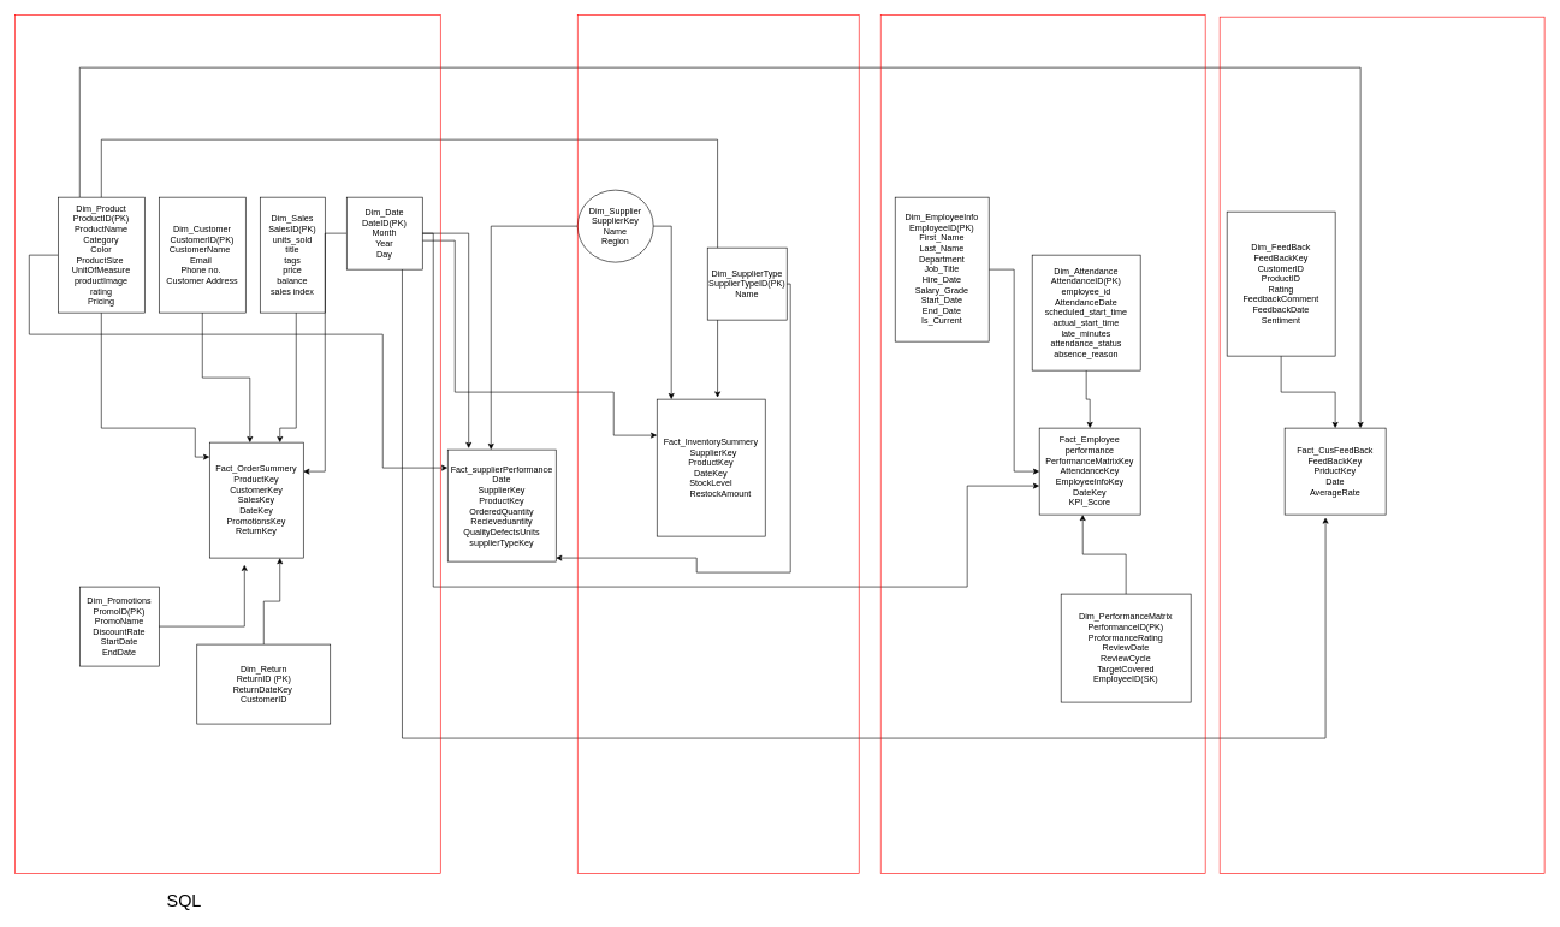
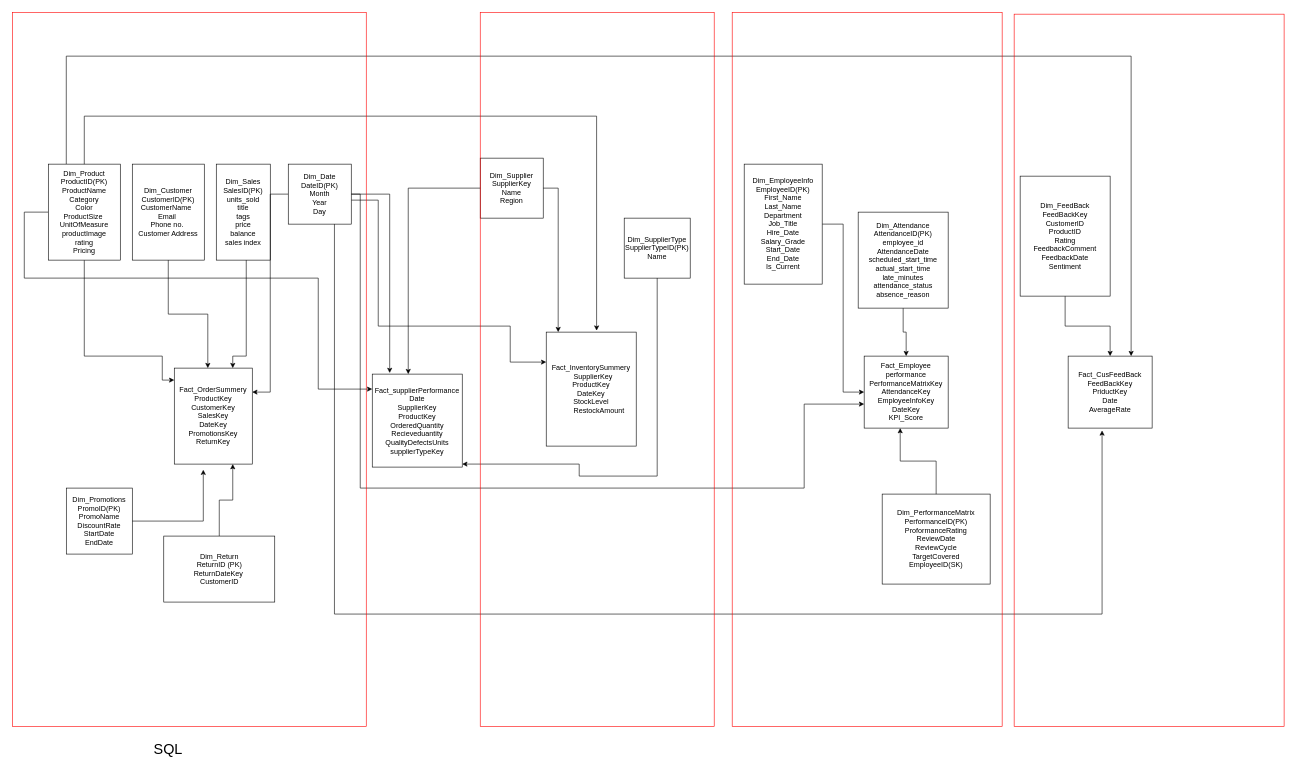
  <mxCell id="0" />
  <mxCell id="1" parent="0" />
  <mxCell id="2" value="" style="edgeStyle=orthogonalEdgeStyle;rounded=0;orthogonalLoop=1;jettySize=auto;html=1;" parent="1" source="3" target="8" edge="1"><mxGeometry relative="1" as="geometry" /></mxCell>
  <mxCell id="3" value="Dim_Attendance&lt;div&gt;AttendanceID(PK)&lt;/div&gt;&lt;div&gt;employee_id&lt;/div&gt;&lt;div&gt;AttendanceDate&lt;/div&gt;&lt;div&gt;scheduled_start_time&lt;/div&gt;&lt;div&gt;actual_start_time&lt;/div&gt;&lt;div&gt;late_minutes&lt;/div&gt;&lt;div&gt;attendance_status&lt;/div&gt;&lt;div&gt;absence_reason&lt;/div&gt;" style="whiteSpace=wrap;html=1;align=center;" parent="1" vertex="1"><mxGeometry x="1430" y="353" width="150" height="160" as="geometry" /></mxCell>
  <mxCell id="4" style="edgeStyle=orthogonalEdgeStyle;rounded=0;orthogonalLoop=1;jettySize=auto;html=1;entryX=0;entryY=0.5;entryDx=0;entryDy=0;" parent="1" source="5" target="8" edge="1"><mxGeometry relative="1" as="geometry" /></mxCell>
  <mxCell id="5" value="Dim_EmployeeInfo&lt;div&gt;&lt;div&gt;EmployeeID(PK)&lt;/div&gt;&lt;div&gt;First_Name&lt;/div&gt;&lt;div&gt;Last_Name&lt;/div&gt;&lt;div&gt;Department&lt;/div&gt;&lt;div&gt;Job_Title&lt;/div&gt;&lt;div&gt;Hire_Date&lt;/div&gt;&lt;div&gt;Salary_Grade&lt;/div&gt;&lt;div&gt;Start_Date&lt;/div&gt;&lt;div&gt;End_Date&lt;/div&gt;&lt;div&gt;Is_Current&lt;/div&gt;&lt;/div&gt;" style="whiteSpace=wrap;html=1;align=center;" parent="1" vertex="1"><mxGeometry x="1240" y="273" width="130" height="200" as="geometry" /></mxCell>
  <mxCell id="6" value="Fact_OrderSummery&lt;div&gt;ProductKey&lt;/div&gt;&lt;div&gt;CustomerKey&lt;/div&gt;&lt;div&gt;SalesKey&lt;/div&gt;&lt;div&gt;DateKey&lt;/div&gt;&lt;div&gt;PromotionsKey&lt;/div&gt;&lt;div&gt;ReturnKey&lt;/div&gt;" style="whiteSpace=wrap;html=1;align=center;" parent="1" vertex="1"><mxGeometry x="290" y="613" width="130" height="160" as="geometry" /></mxCell>
  <mxCell id="7" value="Fact_InventorySummery&lt;div&gt;&lt;div&gt;&amp;nbsp; SupplierKey&lt;/div&gt;&lt;div&gt;&lt;span style=&quot;white-space: normal;&quot;&gt;ProductKey&lt;/span&gt;&lt;/div&gt;&lt;div&gt;&lt;span style=&quot;white-space: normal;&quot;&gt;DateKey&lt;/span&gt;&lt;/div&gt;&lt;div&gt;&lt;span style=&quot;white-space: normal;&quot;&gt;StockLevel&lt;/span&gt;&lt;/div&gt;&lt;div&gt;&lt;span style=&quot;white-space: normal;&quot;&gt;&lt;span style=&quot;white-space:pre&quot;&gt;&#09;&lt;/span&gt;RestockAmount&lt;/span&gt;&lt;/div&gt;&lt;/div&gt;" style="whiteSpace=wrap;html=1;align=center;" parent="1" vertex="1"><mxGeometry x="910" y="553" width="150" height="190" as="geometry" /></mxCell>
  <mxCell id="8" value="Fact_Employee performance&lt;div&gt;PerformanceMatrixKey&lt;/div&gt;&lt;div&gt;AttendanceKey&lt;/div&gt;&lt;div&gt;EmployeeInfoKey&lt;/div&gt;&lt;div&gt;DateKey&lt;/div&gt;&lt;div&gt;KPI_Score&lt;/div&gt;" style="whiteSpace=wrap;html=1;align=center;" parent="1" vertex="1"><mxGeometry x="1440" y="593" width="140" height="120" as="geometry" /></mxCell>
  <mxCell id="9" style="edgeStyle=orthogonalEdgeStyle;rounded=0;orthogonalLoop=1;jettySize=auto;html=1;exitX=0.5;exitY=1;exitDx=0;exitDy=0;" parent="1" source="12" target="6" edge="1"><mxGeometry relative="1" as="geometry"><Array as="points"><mxPoint y="593" x="140" /><mxPoint x="270" y="593" /><mxPoint x="270" y="633" /></Array></mxGeometry></mxCell>
  <mxCell id="10" style="edgeStyle=orthogonalEdgeStyle;rounded=0;orthogonalLoop=1;jettySize=auto;html=1;" parent="1" source="12" target="21" edge="1"><mxGeometry relative="1" as="geometry"><Array as="points"><mxPoint x="40" y="353" /><mxPoint x="40" y="463" /><mxPoint x="530" y="463" /><mxPoint x="530" y="648" /></Array></mxGeometry></mxCell>
  <mxCell id="11" style="edgeStyle=orthogonalEdgeStyle;rounded=0;orthogonalLoop=1;jettySize=auto;html=1;entryX=0.75;entryY=0;entryDx=0;entryDy=0;" parent="1" source="12" target="33" edge="1"><mxGeometry relative="1" as="geometry"><mxPoint x="-120" y="683" as="targetPoint" /><Array as="points"><mxPoint x="110" y="93" /><mxPoint x="1885" y="93" /></Array></mxGeometry></mxCell>
  <mxCell id="12" value="&lt;div&gt;&lt;div&gt;Dim_Product&lt;/div&gt;&lt;div&gt;ProductID(PK)&lt;/div&gt;&lt;div&gt;ProductName&lt;/div&gt;&lt;div&gt;Category&lt;/div&gt;&lt;div&gt;Color&lt;/div&gt;&lt;div&gt;ProductSize&amp;nbsp;&lt;/div&gt;&lt;div&gt;UnitOfMeasure&lt;/div&gt;&lt;/div&gt;&lt;div&gt;productImage&lt;/div&gt;&lt;div&gt;rating&lt;/div&gt;&lt;div&gt;Pricing&lt;/div&gt;" style="whiteSpace=wrap;html=1;align=center;" parent="1" vertex="1"><mxGeometry x="80" y="273" width="120" height="160" as="geometry" /></mxCell>
  <mxCell id="13" value="&lt;div&gt;&lt;div&gt;Dim_Customer&lt;/div&gt;&lt;div&gt;CustomerID(PK)&lt;/div&gt;&lt;div&gt;CustomerName&amp;nbsp;&amp;nbsp;&lt;/div&gt;&lt;div&gt;Email&amp;nbsp;&lt;/div&gt;&lt;div&gt;Phone no.&amp;nbsp;&lt;/div&gt;&lt;div&gt;Customer Address&lt;/div&gt;&lt;/div&gt;" style="whiteSpace=wrap;html=1;align=center;" parent="1" vertex="1"><mxGeometry x="220" y="273" width="120" height="160" as="geometry" /></mxCell>
  <mxCell id="14" style="edgeStyle=orthogonalEdgeStyle;rounded=0;orthogonalLoop=1;jettySize=auto;html=1;entryX=0.43;entryY=0;entryDx=0;entryDy=0;entryPerimeter=0;" parent="1" source="13" target="6" edge="1"><mxGeometry relative="1" as="geometry" /></mxCell>
  <mxCell id="15" value="Dim_Sales&lt;div&gt;SalesID(PK)&lt;br&gt;&lt;div&gt;units_sold&lt;/div&gt;&lt;div&gt;title&lt;/div&gt;&lt;div&gt;tags&lt;/div&gt;&lt;div&gt;price&lt;/div&gt;&lt;div&gt;balance&lt;/div&gt;&lt;div&gt;sales index&lt;/div&gt;&lt;/div&gt;" style="whiteSpace=wrap;html=1;align=center;" parent="1" vertex="1"><mxGeometry x="360" y="273" width="90" height="160" as="geometry" /></mxCell>
  <mxCell id="16" style="edgeStyle=orthogonalEdgeStyle;rounded=0;orthogonalLoop=1;jettySize=auto;html=1;entryX=0.75;entryY=0;entryDx=0;entryDy=0;" parent="1" source="15" target="6" edge="1"><mxGeometry relative="1" as="geometry"><mxPoint x="420" y="593" as="targetPoint" /><Array as="points"><mxPoint x="410" y="593" /><mxPoint x="387" y="593" /></Array></mxGeometry></mxCell>
  <mxCell id="17" value="Dim_Promotions&lt;div&gt;&lt;div&gt;PromoID(PK)&lt;/div&gt;&lt;div&gt;PromoName&lt;/div&gt;&lt;div&gt;DiscountRate&lt;/div&gt;&lt;div&gt;StartDate&lt;/div&gt;&lt;div&gt;EndDate&lt;/div&gt;&lt;/div&gt;" style="whiteSpace=wrap;html=1;align=center;" parent="1" vertex="1"><mxGeometry x="110" y="813" width="110" height="110" as="geometry" /></mxCell>
  <mxCell id="18" style="edgeStyle=orthogonalEdgeStyle;rounded=0;orthogonalLoop=1;jettySize=auto;html=1;entryX=0.372;entryY=1.059;entryDx=0;entryDy=0;entryPerimeter=0;" parent="1" source="17" target="6" edge="1"><mxGeometry relative="1" as="geometry" /></mxCell>
  <mxCell id="19" style="edgeStyle=orthogonalEdgeStyle;rounded=0;orthogonalLoop=1;jettySize=auto;html=1;entryX=0.75;entryY=1;entryDx=0;entryDy=0;" parent="1" source="20" target="6" edge="1"><mxGeometry relative="1" as="geometry" /></mxCell>
  <mxCell id="20" value="&lt;div&gt;Dim_Return&lt;/div&gt;&lt;div&gt;ReturnID (PK)&lt;/div&gt;&lt;div&gt;&lt;span style=&quot;background-color: transparent; color: light-dark(rgb(0, 0, 0), rgb(255, 255, 255));&quot;&gt;ReturnDateKey&amp;nbsp;&lt;/span&gt;&lt;/div&gt;&lt;div&gt;CustomerID&lt;/div&gt;" style="whiteSpace=wrap;html=1;align=center;" parent="1" vertex="1"><mxGeometry x="272.5" y="893" width="185" height="110" as="geometry" /></mxCell>
  <mxCell id="21" value="Fact_supplierPerformance&lt;div&gt;Date&lt;/div&gt;&lt;div&gt;SupplierKey&lt;/div&gt;&lt;div&gt;ProductKey&lt;/div&gt;&lt;div&gt;OrderedQuantity&lt;/div&gt;&lt;div&gt;Recieveduantity&lt;/div&gt;&lt;div&gt;QualityDefectsUnits&lt;/div&gt;&lt;div&gt;supplierTypeKey&lt;/div&gt;" style="whiteSpace=wrap;html=1;align=center;" parent="1" vertex="1"><mxGeometry x="620" y="623" width="150" height="155" as="geometry" /></mxCell>
  <mxCell id="22" style="edgeStyle=orthogonalEdgeStyle;rounded=0;orthogonalLoop=1;jettySize=auto;html=1;entryX=1;entryY=0.25;entryDx=0;entryDy=0;" parent="1" source="25" target="6" edge="1"><mxGeometry relative="1" as="geometry" /></mxCell>
  <mxCell id="23" style="edgeStyle=orthogonalEdgeStyle;rounded=0;orthogonalLoop=1;jettySize=auto;html=1;" parent="1" source="25" target="7" edge="1"><mxGeometry relative="1" as="geometry"><Array as="points"><mxPoint x="630" y="333" /><mxPoint x="630" y="543" /><mxPoint x="850" y="543" /><mxPoint x="850" y="603" /></Array></mxGeometry></mxCell>
  <mxCell id="24" style="edgeStyle=orthogonalEdgeStyle;rounded=0;orthogonalLoop=1;jettySize=auto;html=1;" parent="1" source="25" target="8" edge="1"><mxGeometry relative="1" as="geometry"><Array as="points"><mxPoint x="600" y="813" /><mxPoint x="1340" y="813" /><mxPoint x="1340" y="673" /></Array></mxGeometry></mxCell>
  <mxCell id="25" value="Dim_Date&lt;div&gt;&lt;div&gt;DateID(PK)&lt;/div&gt;&lt;div&gt;&lt;span style=&quot;white-space: normal;&quot;&gt;Month&lt;/span&gt;&lt;/div&gt;&lt;div&gt;&lt;span style=&quot;white-space: normal;&quot;&gt;Year&lt;/span&gt;&lt;/div&gt;&lt;/div&gt;&lt;div&gt;&lt;span style=&quot;white-space: normal;&quot;&gt;Day&lt;/span&gt;&lt;/div&gt;" style="whiteSpace=wrap;html=1;align=center;" parent="1" vertex="1"><mxGeometry x="480" y="273" width="105" height="100" as="geometry" /></mxCell>
  <mxCell id="26" style="edgeStyle=orthogonalEdgeStyle;rounded=0;orthogonalLoop=1;jettySize=auto;html=1;entryX=0.56;entryY=-0.013;entryDx=0;entryDy=0;entryPerimeter=0;" parent="1" source="12" target="7" edge="1"><mxGeometry relative="1" as="geometry"><Array as="points"><mxPoint y="193" x="140" /><mxPoint x="994" y="193" /></Array></mxGeometry></mxCell>
- <mxCell id="27" value="&lt;div&gt;Dim_Supplier&lt;/div&gt;&lt;div&gt;&lt;div&gt;SupplierKey&lt;/div&gt;&lt;div&gt;&lt;span style=&quot;white-space: normal;&quot;&gt;Name&lt;/span&gt;&lt;/div&gt;&lt;div&gt;&lt;span style=&quot;white-space: normal;&quot;&gt;Region&lt;/span&gt;&lt;/div&gt;&lt;/div&gt;" style="ellipse;whiteSpace=wrap;html=1;align=center;" parent="1" vertex="1"><mxGeometry x="800" y="263" width="105" height="100" as="geometry" /></mxCell>
+ <mxCell id="27" value="&lt;div&gt;Dim_Supplier&lt;/div&gt;&lt;div&gt;&lt;div&gt;SupplierKey&lt;/div&gt;&lt;div&gt;&lt;span style=&quot;white-space: normal;&quot;&gt;Name&lt;/span&gt;&lt;/div&gt;&lt;div&gt;&lt;span style=&quot;white-space: normal;&quot;&gt;Region&lt;/span&gt;&lt;/div&gt;&lt;/div&gt;" style="whiteSpace=wrap;html=1;align=center;" parent="1" vertex="1"><mxGeometry x="800" y="263" width="105" height="100" as="geometry" /></mxCell>
  <mxCell id="28" style="edgeStyle=orthogonalEdgeStyle;rounded=0;orthogonalLoop=1;jettySize=auto;html=1;entryX=0.133;entryY=0;entryDx=0;entryDy=0;entryPerimeter=0;" parent="1" source="27" target="7" edge="1"><mxGeometry relative="1" as="geometry" /></mxCell>
  <mxCell id="29" style="edgeStyle=orthogonalEdgeStyle;rounded=0;orthogonalLoop=1;jettySize=auto;html=1;entryX=0.4;entryY=0;entryDx=0;entryDy=0;entryPerimeter=0;" parent="1" source="27" target="21" edge="1"><mxGeometry relative="1" as="geometry" /></mxCell>
  <mxCell id="30" value="Dim_PerformanceMatrix&lt;div&gt;PerformanceID(PK)&lt;br&gt;&lt;div&gt;ProformanceRating&lt;/div&gt;&lt;div&gt;ReviewDate&lt;/div&gt;&lt;div&gt;ReviewCycle&lt;/div&gt;&lt;div&gt;TargetCovered&lt;/div&gt;&lt;div&gt;EmployeeID(SK)&lt;/div&gt;&lt;/div&gt;" style="whiteSpace=wrap;html=1;align=center;" parent="1" vertex="1"><mxGeometry x="1470" y="823" width="180" height="150" as="geometry" /></mxCell>
  <mxCell id="31" style="edgeStyle=orthogonalEdgeStyle;rounded=0;orthogonalLoop=1;jettySize=auto;html=1;entryX=0.429;entryY=1;entryDx=0;entryDy=0;entryPerimeter=0;" parent="1" source="30" target="8" edge="1"><mxGeometry relative="1" as="geometry" /></mxCell>
  <mxCell id="32" style="edgeStyle=orthogonalEdgeStyle;rounded=0;orthogonalLoop=1;jettySize=auto;html=1;entryX=0.194;entryY=-0.012;entryDx=0;entryDy=0;entryPerimeter=0;" parent="1" source="25" target="21" edge="1"><mxGeometry relative="1" as="geometry" /></mxCell>
  <mxCell id="33" value="Fact_CusFeedBack&lt;div&gt;FeedBackKey&lt;/div&gt;&lt;div&gt;PriductKey&lt;/div&gt;&lt;div&gt;Date&lt;/div&gt;&lt;div&gt;AverageRate&lt;/div&gt;" style="whiteSpace=wrap;html=1;align=center;" parent="1" vertex="1"><mxGeometry x="1780" y="593" width="140" height="120" as="geometry" /></mxCell>
  <mxCell id="34" style="edgeStyle=orthogonalEdgeStyle;rounded=0;orthogonalLoop=1;jettySize=auto;html=1;entryX=0.5;entryY=0;entryDx=0;entryDy=0;" parent="1" source="35" target="33" edge="1"><mxGeometry relative="1" as="geometry" /></mxCell>
  <mxCell id="35" value="&lt;div&gt;Dim_FeedBack&lt;/div&gt;&lt;div&gt;FeedBackKey&lt;/div&gt;&lt;div&gt;CustomerID&lt;/div&gt;&lt;div&gt;ProductID&lt;/div&gt;&lt;div&gt;Rating&lt;/div&gt;&lt;div&gt;FeedbackComment&lt;/div&gt;&lt;div&gt;FeedbackDate&lt;/div&gt;&lt;div&gt;Sentiment&lt;/div&gt;" style="whiteSpace=wrap;html=1;align=center;" parent="1" vertex="1"><mxGeometry x="1700" y="293" width="150" height="200" as="geometry" /></mxCell>
  <mxCell id="36" style="edgeStyle=orthogonalEdgeStyle;rounded=0;orthogonalLoop=1;jettySize=auto;html=1;entryX=0.404;entryY=1.033;entryDx=0;entryDy=0;entryPerimeter=0;" parent="1" source="25" target="33" edge="1"><mxGeometry relative="1" as="geometry"><Array as="points"><mxPoint x="557" y="1023" /><mxPoint x="1837" y="1023" /></Array></mxGeometry></mxCell>
- <mxCell id="37" value="&lt;div&gt;Dim_SupplierType&lt;/div&gt;&lt;div&gt;&lt;div&gt;SupplierTypeID(PK)&lt;/div&gt;&lt;/div&gt;&lt;div&gt;Name&lt;/div&gt;" style="whiteSpace=wrap;html=1;align=center;" parent="1" vertex="1"><mxGeometry x="980" y="343" width="110" height="100" as="geometry" /></mxCell>
+ <mxCell id="37" value="&lt;div&gt;Dim_SupplierType&lt;/div&gt;&lt;div&gt;&lt;div&gt;SupplierTypeID(PK)&lt;/div&gt;&lt;/div&gt;&lt;div&gt;Name&lt;/div&gt;" style="whiteSpace=wrap;html=1;align=center;" parent="1" vertex="1"><mxGeometry x="1040" y="363" width="110" height="100" as="geometry" /></mxCell>
  <mxCell id="38" style="edgeStyle=orthogonalEdgeStyle;rounded=0;orthogonalLoop=1;jettySize=auto;html=1;" parent="1" source="37" target="21" edge="1"><mxGeometry relative="1" as="geometry"><Array as="points"><mxPoint x="1095" y="793" /><mxPoint x="965" y="793" /><mxPoint x="965" y="773" /></Array></mxGeometry></mxCell>
  <mxCell id="39" value="" style="rounded=0;whiteSpace=wrap;html=1;fillColor=none;strokeColor=#FF0000;" parent="1" vertex="1"><mxGeometry x="1220" y="20.5" width="450" height="1190" as="geometry" /></mxCell>
  <mxCell id="40" value="" style="rounded=0;whiteSpace=wrap;html=1;fillColor=none;strokeColor=#FF0000;" parent="1" vertex="1"><mxGeometry x="1690" y="23" width="450" height="1187.5" as="geometry" /></mxCell>
  <mxCell id="41" value="" style="rounded=0;whiteSpace=wrap;html=1;fillColor=none;strokeColor=#FF0000;" parent="1" vertex="1"><mxGeometry x="800" y="20.5" width="390" height="1190" as="geometry" /></mxCell>
  <mxCell id="42" value="" style="rounded=0;whiteSpace=wrap;html=1;fillColor=none;strokeColor=#FF0000;" parent="1" vertex="1"><mxGeometry x="20" y="20.5" width="590" height="1190" as="geometry" /></mxCell>
- <mxCell id="43" value="&lt;font style=&quot;font-size: 24px;&quot;&gt;SQL&lt;/font&gt;" style="text;html=1;align=center;verticalAlign=middle;whiteSpace=wrap;rounded=0;" parent="1" vertex="1"><mxGeometry x="225" y="1233" width="60" height="30" as="geometry" /></mxCell>
+ <mxCell id="43" value="&lt;font style=&quot;font-size: 24px;&quot;&gt;SQL&lt;/font&gt;" style="text;html=1;align=center;verticalAlign=middle;whiteSpace=wrap;rounded=0;" parent="1" vertex="1"><mxGeometry x="250" y="1233" width="60" height="30" as="geometry" /></mxCell>
